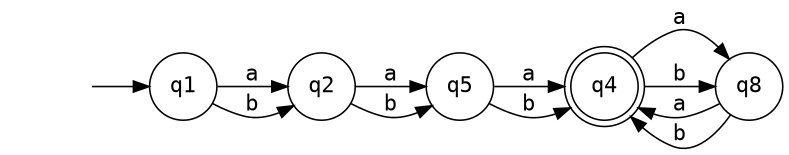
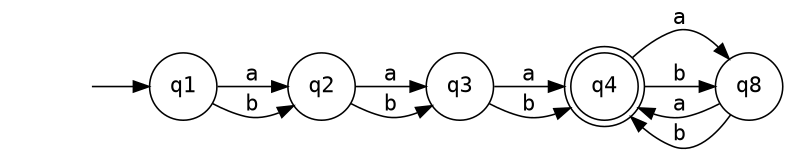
  digraph {
    fontname="DejaVu Sans Mono"
    rankdir=LR
    node [fontname="DejaVu Sans Mono" shape=circle]
    edge [fontname="DejaVu Sans Mono"]
    q4 [shape=doublecircle]
    n2 [label=q8]
    "" [shape=none]
    q1
    q2
-   q3 [label=q5]
+   q3
    q4 -> n2 [label=a]
    q4 -> n2 [label=b]
    n2 -> q4 [label=a]
    n2 -> q4 [label=b]
    "" -> q1
    q1 -> q2 [label=a]
    q1 -> q2 [label=b]
    q2 -> q3 [label=a]
    q2 -> q3 [label=b]
    q3 -> q4 [label=a]
    q3 -> q4 [label=b]
  }
